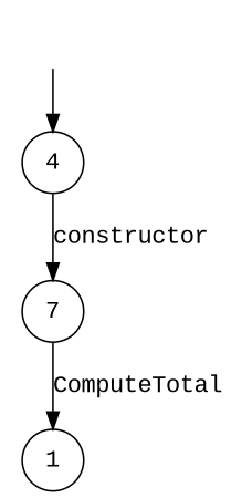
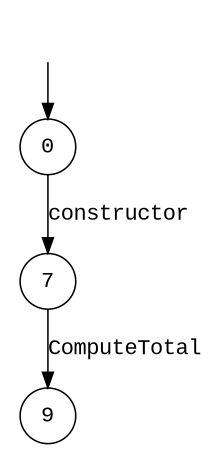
  digraph {
    fontname="Liberation Mono"
    rankdir=TB
    node [fontname="Liberation Mono" shape=circle]
    edge [fontname="Liberation Mono"]
    "" [shape=plaintext]
-   n2 [label=4]
+   n2 [label=0]
    n3 [label=7]
-   n4 [label=1]
+   n4 [label=9]
    "" -> n2
    n2 -> n3 [label=constructor]
    n3 -> n4 [label=ComputeTotal]
  }
